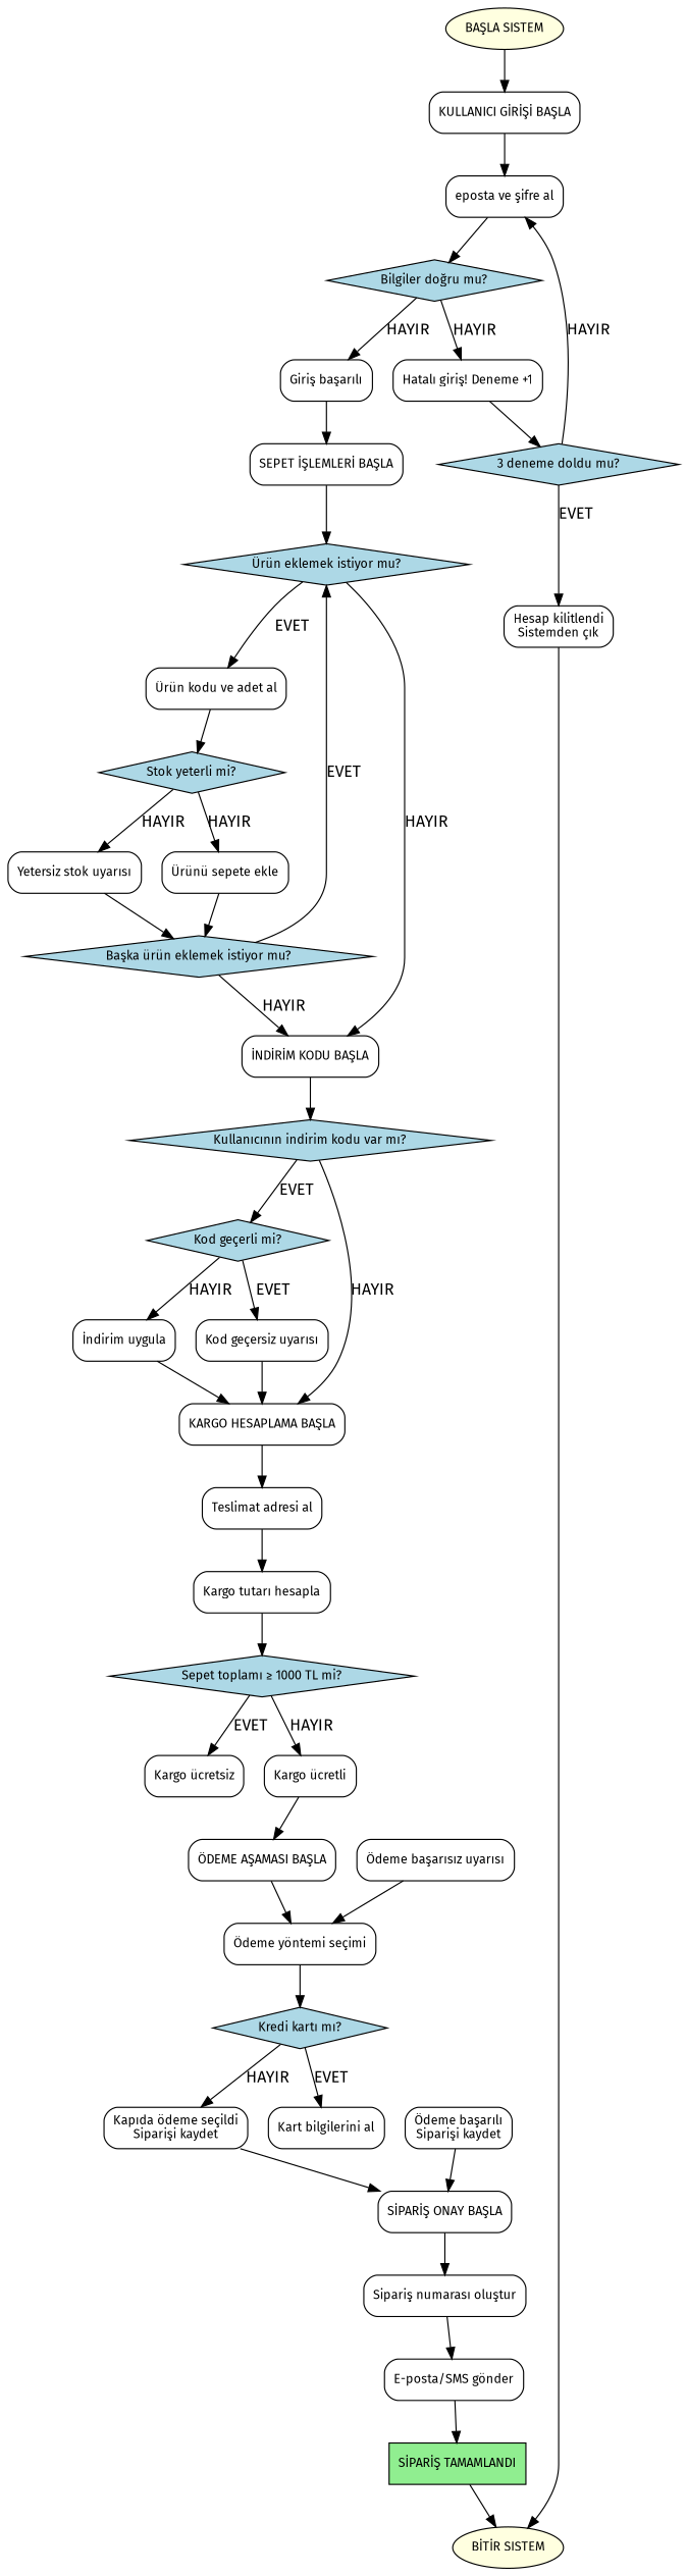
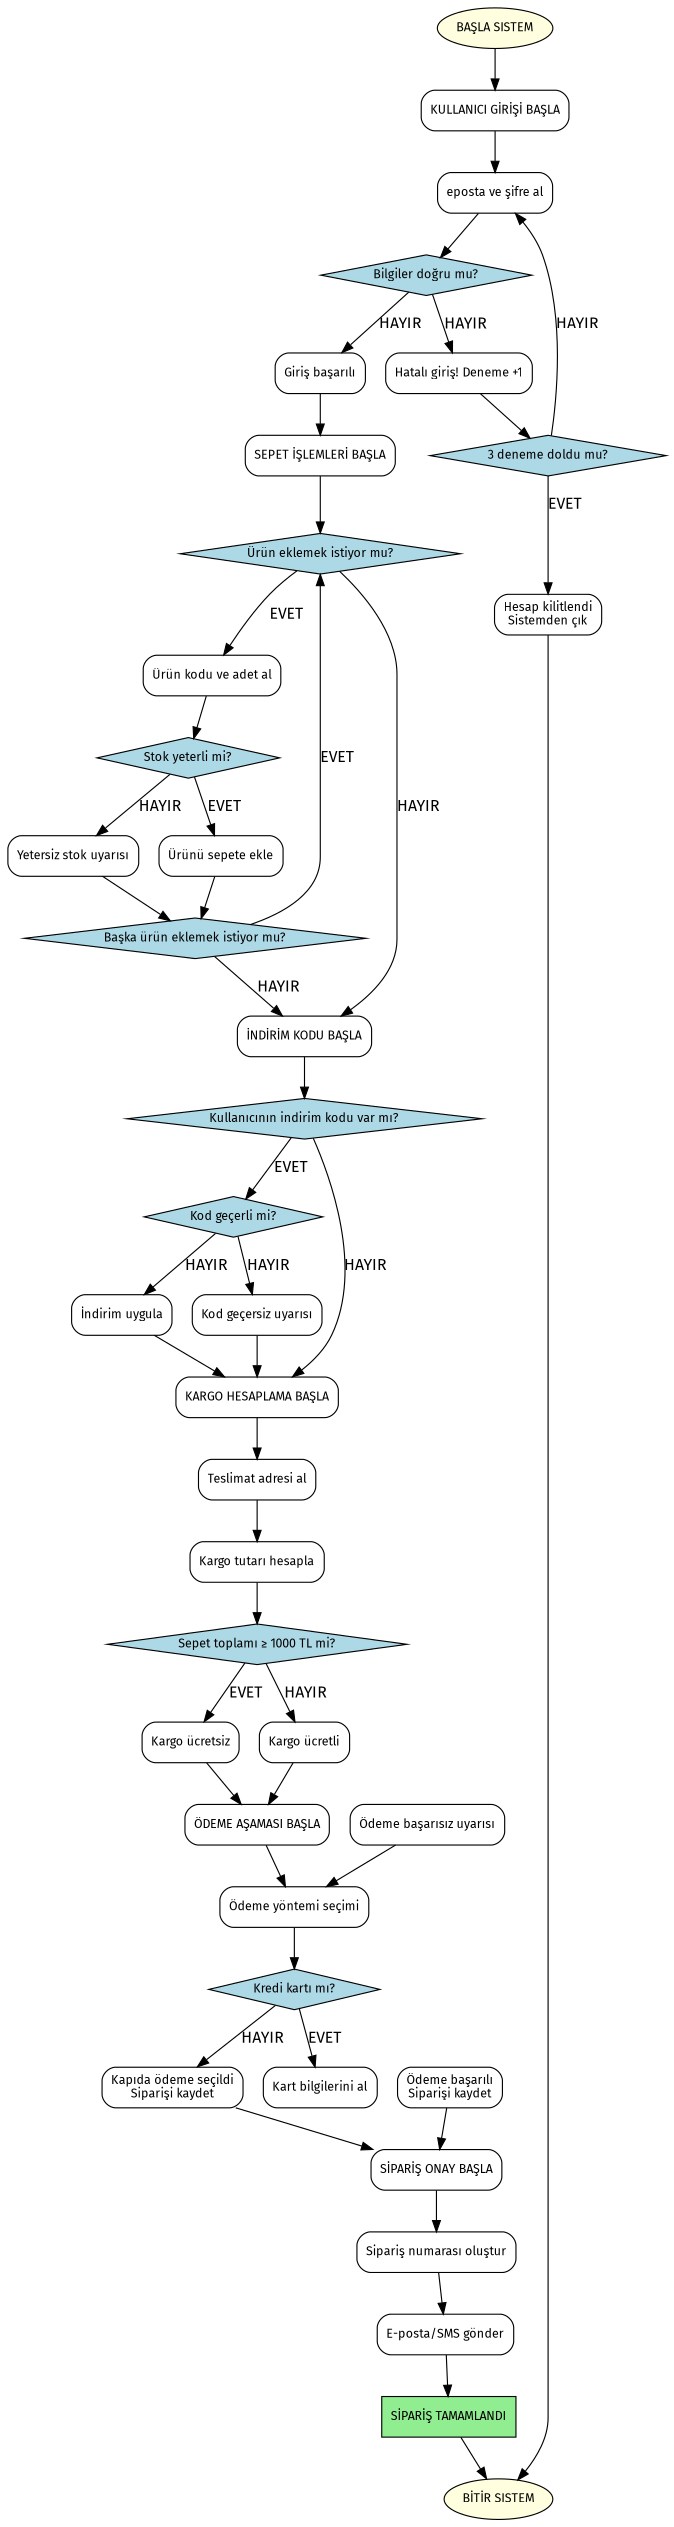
  digraph {
    fontname="Fira Sans"
    rankdir=TB
    node [fontname="Fira Sans" fontsize=11 shape=rectangle style=rounded]
    edge [fontname="Fira Sans"]
    n1 [fillcolor=lightyellow label="BAŞLA SISTEM" shape=ellipse style=filled]
    n2 [label="KULLANICI GİRİŞİ BAŞLA"]
    n3 [label="eposta ve şifre al"]
    n4 [fillcolor=lightyellow label="BİTİR SISTEM" shape=ellipse style=filled]
    n5 [fillcolor=lightblue label="Bilgiler doğru mu?" shape=diamond style=filled]
    n6 [label="Giriş başarılı" shape=box]
    n7 [label="Hatalı giriş! Deneme +1" shape=box]
    n8 [label="SEPET İŞLEMLERİ BAŞLA"]
    n9 [fillcolor=lightblue label="3 deneme doldu mu?" shape=diamond style=filled]
    n10 [fillcolor=lightblue label="Ürün eklemek istiyor mu?" shape=diamond style=filled]
    n11 [label="Hesap kilitlendi\nSistemden çık" shape=box]
    n12 [label="Ürün kodu ve adet al"]
    n13 [label="İNDİRİM KODU BAŞLA"]
    n14 [fillcolor=lightblue label="Stok yeterli mi?" shape=diamond style=filled]
    n15 [fillcolor=lightblue label="Kullanıcının indirim kodu var mı?" shape=diamond style=filled]
    n16 [label="Ürünü sepete ekle"]
    n17 [label="Yetersiz stok uyarısı"]
    n18 [fillcolor=lightblue label="Başka ürün eklemek istiyor mu?" shape=diamond style=filled]
    n19 [fillcolor=lightblue label="Kod geçerli mi?" shape=diamond style=filled]
    n20 [label="KARGO HESAPLAMA BAŞLA"]
    n21 [label="İndirim uygula"]
    n22 [label="Kod geçersiz uyarısı"]
    n23 [label="Teslimat adresi al"]
    n24 [label="Kargo tutarı hesapla"]
    n25 [fillcolor=lightblue label="Sepet toplamı ≥ 1000 TL mi?" shape=diamond style=filled]
    n26 [label="Kargo ücretsiz"]
    n27 [label="Kargo ücretli"]
    n28 [label="ÖDEME AŞAMASI BAŞLA"]
    n29 [label="Ödeme yöntemi seçimi"]
    n30 [fillcolor=lightblue label="Kredi kartı mı?" shape=diamond style=filled]
    n31 [label="Kart bilgilerini al"]
    n32 [label="Kapıda ödeme seçildi\nSiparişi kaydet"]
    n33 [label="SİPARİŞ ONAY BAŞLA"]
    n34 [label="Ödeme başarılı\nSiparişi kaydet"]
    n35 [label="Ödeme başarısız uyarısı"]
    n36 [label="Sipariş numarası oluştur"]
    n37 [label="E-posta/SMS gönder"]
    n38 [fillcolor=lightgreen label="SİPARİŞ TAMAMLANDI" shape=box style=filled]
    n1 -> n2
    n2 -> n3
    n3 -> n5
    n5 -> n6 [label=HAYIR]
    n5 -> n7 [label=HAYIR]
    n6 -> n8
    n7 -> n9
    n8 -> n10
    n9 -> n3 [label=HAYIR]
    n9 -> n11 [label=EVET]
    n10 -> n12 [label=EVET]
    n10 -> n13 [label=HAYIR]
    n11 -> n4
    n12 -> n14
    n13 -> n15
-   n14 -> n16 [label=HAYIR]
+   n14 -> n16 [label=EVET]
    n14 -> n17 [label=HAYIR]
    n15 -> n19 [label=EVET]
    n15 -> n20 [label=HAYIR]
    n16 -> n18
    n17 -> n18
    n18 -> n10 [label=EVET]
    n18 -> n13 [label=HAYIR]
    n19 -> n21 [label=HAYIR]
-   n19 -> n22 [label=EVET]
+   n19 -> n22 [label=HAYIR]
    n20 -> n23
    n21 -> n20
    n22 -> n20
    n23 -> n24
    n24 -> n25
    n25 -> n26 [label=EVET]
    n25 -> n27 [label=HAYIR]
+   n26 -> n28
    n27 -> n28
    n28 -> n29
    n29 -> n30
    n30 -> n31 [label=EVET]
    n30 -> n32 [label=HAYIR]
    n32 -> n33
    n33 -> n36
    n34 -> n33
    n35 -> n29
    n36 -> n37
    n37 -> n38
    n38 -> n4
  }
